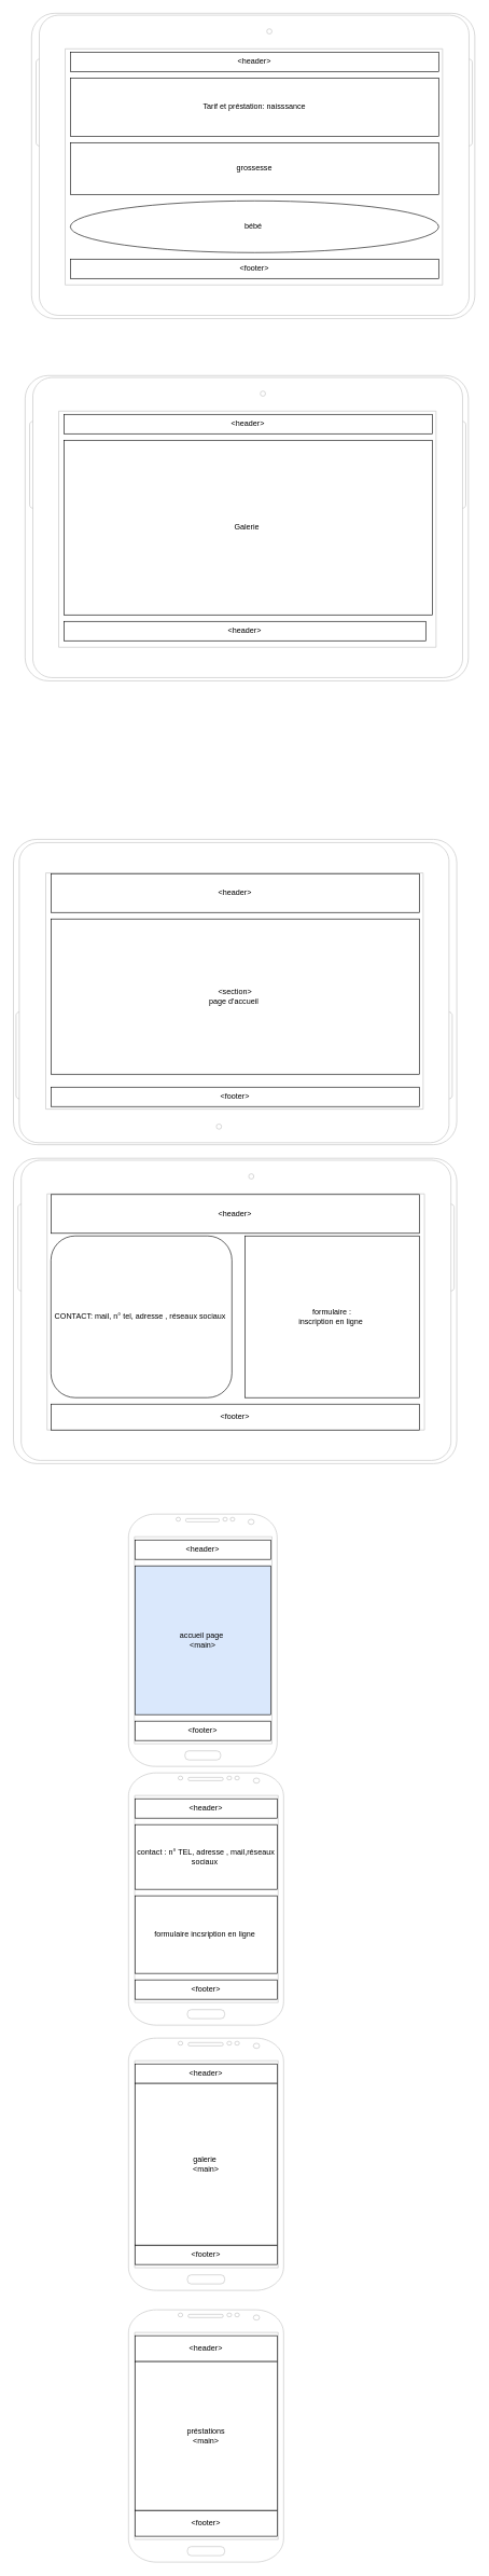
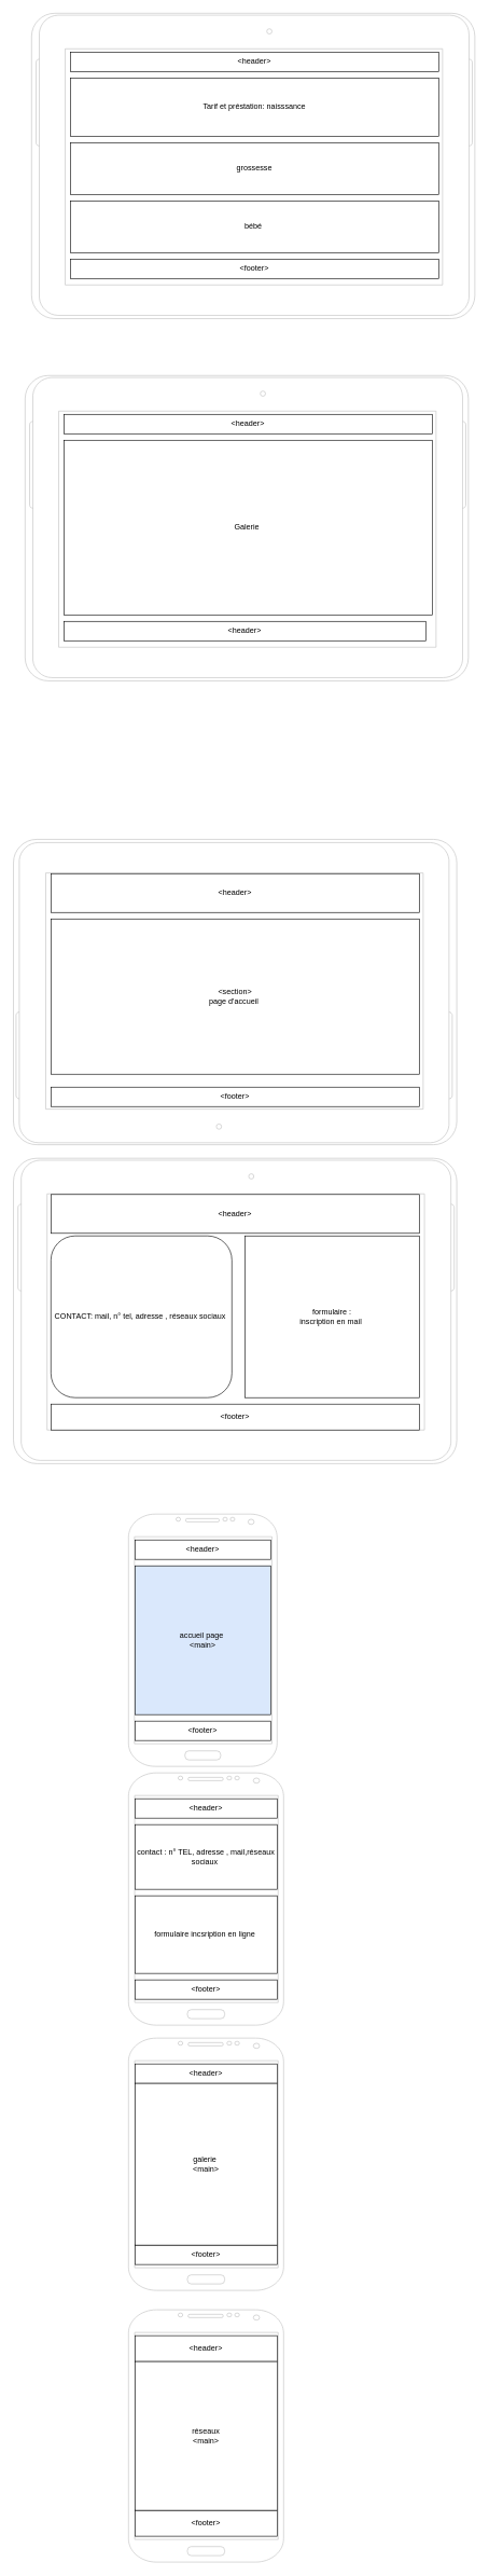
  <mxCell id="0" />
  <mxCell id="1" parent="0" />
  <mxCell id="2" value="" style="verticalLabelPosition=bottom;verticalAlign=top;html=1;shadow=0;dashed=0;strokeWidth=1;shape=mxgraph.android.tab2;fillColor=#ffffff;strokeColor=#c0c0c0;rotation=90;" vertex="1" parent="1"><mxGeometry x="127" y="1190" width="472" height="686" as="geometry" /></mxCell>
  <mxCell id="3" value="&amp;lt;header&amp;gt;&lt;br&gt;" style="rounded=0;whiteSpace=wrap;html=1;" vertex="1" parent="1"><mxGeometry x="78" y="1350" width="570" height="60" as="geometry" /></mxCell>
  <mxCell id="4" value="&amp;lt;footer&amp;gt;" style="rounded=0;whiteSpace=wrap;html=1;" vertex="1" parent="1"><mxGeometry x="78" y="1680" width="570" height="30" as="geometry" /></mxCell>
  <mxCell id="5" value="&amp;lt;section&amp;gt;&lt;br&gt;page d'accueil&amp;nbsp;&lt;br&gt;" style="rounded=0;whiteSpace=wrap;html=1;" vertex="1" parent="1"><mxGeometry x="78" y="1420" width="570" height="240" as="geometry" /></mxCell>
  <mxCell id="6" value="" style="verticalLabelPosition=bottom;verticalAlign=top;html=1;shadow=0;dashed=0;strokeWidth=1;shape=mxgraph.android.tab2;fillColor=#ffffff;strokeColor=#c0c0c0;direction=north;" vertex="1" parent="1"><mxGeometry x="20" y="1790" width="686" height="472" as="geometry" /></mxCell>
  <mxCell id="7" value="&amp;lt;header&amp;gt;" style="rounded=0;whiteSpace=wrap;html=1;" vertex="1" parent="1"><mxGeometry x="78" y="1846" width="570" height="60" as="geometry" /></mxCell>
  <mxCell id="8" value="&amp;lt;footer&amp;gt;" style="rounded=0;whiteSpace=wrap;html=1;" vertex="1" parent="1"><mxGeometry x="78" y="2170" width="570" height="40" as="geometry" /></mxCell>
  <mxCell id="9" value="CONTACT: mail, n° tel, adresse , réseaux sociaux&amp;nbsp;" style="whiteSpace=wrap;html=1;rounded=1;" vertex="1" parent="1"><mxGeometry x="78" y="1910" width="280" height="250" as="geometry" /></mxCell>
- <mxCell id="10" value="formulaire :&lt;br&gt;inscription en ligne&amp;nbsp;" style="rounded=0;whiteSpace=wrap;html=1;" vertex="1" parent="1"><mxGeometry x="378" y="1910" width="270" height="250" as="geometry" /></mxCell>
+ <mxCell id="10" value="formulaire :&lt;br&gt;inscription en mail&amp;nbsp;" style="rounded=0;whiteSpace=wrap;html=1;" vertex="1" parent="1"><mxGeometry x="378" y="1910" width="270" height="250" as="geometry" /></mxCell>
  <mxCell id="11" value="" style="verticalLabelPosition=bottom;verticalAlign=top;html=1;shadow=0;dashed=0;strokeWidth=1;shape=mxgraph.android.tab2;fillColor=#ffffff;strokeColor=#c0c0c0;direction=north;" vertex="1" parent="1"><mxGeometry x="38" y="580" width="686" height="472" as="geometry" /></mxCell>
  <mxCell id="12" value="&amp;lt;header&amp;gt;" style="rounded=0;whiteSpace=wrap;html=1;" vertex="1" parent="1"><mxGeometry x="98" y="640" width="570" height="30" as="geometry" /></mxCell>
  <mxCell id="13" value="&amp;lt;header&amp;gt;" style="rounded=0;whiteSpace=wrap;html=1;" vertex="1" parent="1"><mxGeometry x="98" y="960" width="560" height="30" as="geometry" /></mxCell>
  <mxCell id="14" value="Galerie&amp;nbsp;" style="rounded=0;whiteSpace=wrap;html=1;" vertex="1" parent="1"><mxGeometry x="98" y="680" width="570" height="270" as="geometry" /></mxCell>
  <mxCell id="15" value="" style="verticalLabelPosition=bottom;verticalAlign=top;html=1;shadow=0;dashed=0;strokeWidth=1;shape=mxgraph.android.tab2;fillColor=#ffffff;strokeColor=#c0c0c0;direction=north;" vertex="1" parent="1"><mxGeometry x="48" y="20" width="686" height="472" as="geometry" /></mxCell>
  <mxCell id="16" value="&amp;lt;header&amp;gt;" style="rounded=0;whiteSpace=wrap;html=1;" vertex="1" parent="1"><mxGeometry x="108" y="80" width="570" height="30" as="geometry" /></mxCell>
  <mxCell id="17" value="&amp;lt;footer&amp;gt;" style="rounded=0;whiteSpace=wrap;html=1;" vertex="1" parent="1"><mxGeometry x="108" y="400" width="570" height="30" as="geometry" /></mxCell>
  <mxCell id="18" value="Tarif et préstation: naisssance" style="rounded=0;whiteSpace=wrap;html=1;" vertex="1" parent="1"><mxGeometry x="108" y="120" width="570" height="90" as="geometry" /></mxCell>
  <mxCell id="19" value="grossesse" style="rounded=0;whiteSpace=wrap;html=1;" vertex="1" parent="1"><mxGeometry x="108" y="220" width="570" height="80" as="geometry" /></mxCell>
- <mxCell id="20" value="bébé&amp;nbsp;" style="ellipse;whiteSpace=wrap;html=1;" vertex="1" parent="1"><mxGeometry x="108" y="310" width="570" height="80" as="geometry" /></mxCell>
+ <mxCell id="20" value="bébé&amp;nbsp;" style="rounded=0;whiteSpace=wrap;html=1;" vertex="1" parent="1"><mxGeometry x="108" y="310" width="570" height="80" as="geometry" /></mxCell>
  <mxCell id="21" value="" style="verticalLabelPosition=bottom;verticalAlign=top;html=1;shadow=0;dashed=0;strokeWidth=1;shape=mxgraph.android.phone2;fillColor=#ffffff;strokeColor=#c0c0c0;" vertex="1" parent="1"><mxGeometry x="198" y="2340" width="230" height="390" as="geometry" /></mxCell>
  <mxCell id="22" value="&amp;lt;header&amp;gt;" style="rounded=0;whiteSpace=wrap;html=1;" vertex="1" parent="1"><mxGeometry x="208" y="2380" width="210" height="30" as="geometry" /></mxCell>
  <mxCell id="23" value="&amp;lt;footer&amp;gt;" style="rounded=0;whiteSpace=wrap;html=1;" vertex="1" parent="1"><mxGeometry x="208" y="2660" width="210" height="30" as="geometry" /></mxCell>
  <mxCell id="24" value="accueil page&amp;nbsp;&lt;br&gt;&amp;lt;main&amp;gt;" style="rounded=0;whiteSpace=wrap;html=1;fillColor=#dae8fc;" vertex="1" parent="1"><mxGeometry x="208" y="2420" width="210" height="230" as="geometry" /></mxCell>
  <mxCell id="25" value="" style="verticalLabelPosition=bottom;verticalAlign=top;html=1;shadow=0;dashed=0;strokeWidth=1;shape=mxgraph.android.phone2;fillColor=#ffffff;strokeColor=#c0c0c0;" vertex="1" parent="1"><mxGeometry x="198" y="2740" width="240" height="390" as="geometry" /></mxCell>
  <mxCell id="26" value="&amp;lt;header&amp;gt;" style="rounded=0;whiteSpace=wrap;html=1;" vertex="1" parent="1"><mxGeometry x="208" y="2780" width="220" height="30" as="geometry" /></mxCell>
  <mxCell id="27" value="&amp;lt;footer&amp;gt;" style="rounded=0;whiteSpace=wrap;html=1;" vertex="1" parent="1"><mxGeometry x="208" y="3060" width="220" height="30" as="geometry" /></mxCell>
  <mxCell id="28" value="contact : n° TEL, adresse , mail,réseaux sociaux&amp;nbsp;" style="rounded=0;whiteSpace=wrap;html=1;" vertex="1" parent="1"><mxGeometry x="208" y="2820" width="220" height="100" as="geometry" /></mxCell>
  <mxCell id="29" value="formulaire incsription en ligne&amp;nbsp;" style="rounded=0;whiteSpace=wrap;html=1;" vertex="1" parent="1"><mxGeometry x="208" y="2930" width="220" height="120" as="geometry" /></mxCell>
  <mxCell id="30" value="" style="verticalLabelPosition=bottom;verticalAlign=top;html=1;shadow=0;dashed=0;strokeWidth=1;shape=mxgraph.android.phone2;fillColor=#ffffff;strokeColor=#c0c0c0;" vertex="1" parent="1"><mxGeometry x="198" y="3150" width="240" height="390" as="geometry" /></mxCell>
  <mxCell id="31" value="&amp;lt;header&amp;gt;" style="rounded=0;whiteSpace=wrap;html=1;" vertex="1" parent="1"><mxGeometry x="208" y="3190" width="220" height="30" as="geometry" /></mxCell>
  <mxCell id="32" value="&amp;lt;footer&amp;gt;" style="rounded=0;whiteSpace=wrap;html=1;" vertex="1" parent="1"><mxGeometry x="208" y="3470" width="220" height="30" as="geometry" /></mxCell>
  <mxCell id="33" value="galerie&amp;nbsp;&lt;br&gt;&amp;lt;main&amp;gt;" style="rounded=0;whiteSpace=wrap;html=1;" vertex="1" parent="1"><mxGeometry x="208" y="3220" width="220" height="250" as="geometry" /></mxCell>
  <mxCell id="34" value="" style="verticalLabelPosition=bottom;verticalAlign=top;html=1;shadow=0;dashed=0;strokeWidth=1;shape=mxgraph.android.phone2;fillColor=#ffffff;strokeColor=#c0c0c0;" vertex="1" parent="1"><mxGeometry x="198" y="3570" width="240" height="390" as="geometry" /></mxCell>
  <mxCell id="35" value="&amp;lt;header&amp;gt;" style="rounded=0;whiteSpace=wrap;html=1;" vertex="1" parent="1"><mxGeometry x="208" y="3610" width="220" height="40" as="geometry" /></mxCell>
  <mxCell id="36" value="&amp;lt;footer&amp;gt;" style="rounded=0;whiteSpace=wrap;html=1;" vertex="1" parent="1"><mxGeometry x="208" y="3880" width="220" height="40" as="geometry" /></mxCell>
- <mxCell id="37" value="préstations&lt;br&gt;&amp;lt;main&amp;gt;" style="rounded=0;whiteSpace=wrap;html=1;" vertex="1" parent="1"><mxGeometry x="208" y="3650" width="220" height="230" as="geometry" /></mxCell>
+ <mxCell id="37" value="réseaux&lt;br&gt;&amp;lt;main&amp;gt;" style="rounded=0;whiteSpace=wrap;html=1;" vertex="1" parent="1"><mxGeometry x="208" y="3650" width="220" height="230" as="geometry" /></mxCell>
